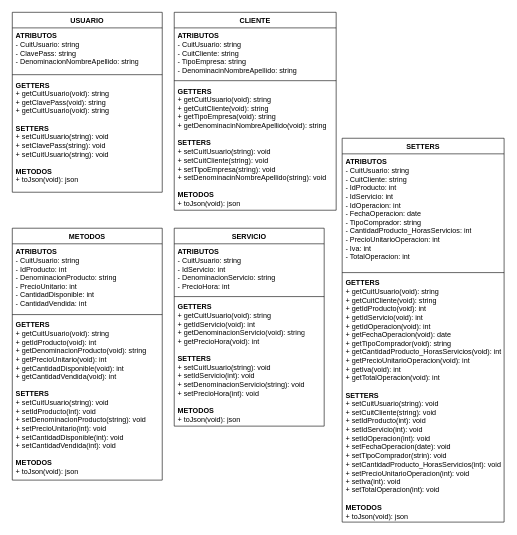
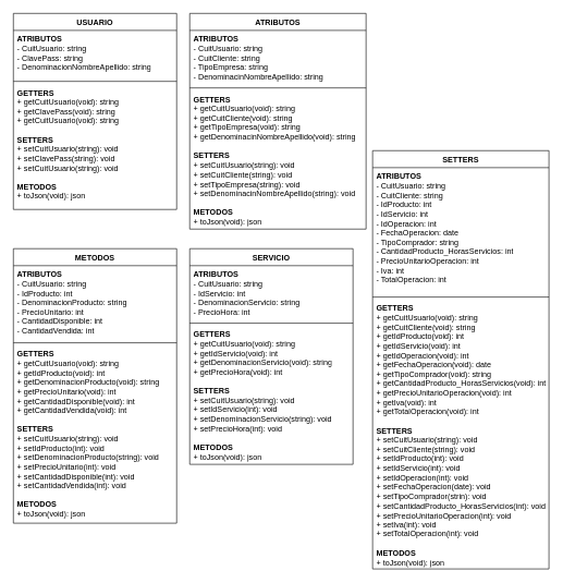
  <mxCell id="0" />
  <mxCell id="1" parent="0" />
  <mxCell id="2" value="USUARIO" style="swimlane;fontStyle=1;align=center;verticalAlign=top;childLayout=stackLayout;horizontal=1;startSize=26;horizontalStack=0;resizeParent=1;resizeParentMax=0;resizeLast=0;collapsible=1;marginBottom=0;whiteSpace=wrap;html=1;" vertex="1" parent="1"><mxGeometry y="20" width="250" height="300" as="geometry" x="20" /></mxCell>
  <mxCell id="3" value="&lt;b&gt;ATRIBUTOS&lt;/b&gt;&lt;br&gt;- CuitUsuario: string&amp;nbsp;&lt;br&gt;- ClavePass: string&lt;br&gt;- DenominacionNombreApellido: string" style="text;strokeColor=none;fillColor=none;align=left;verticalAlign=top;spacingLeft=4;spacingRight=4;overflow=hidden;rotatable=0;points=[[0,0.5],[1,0.5]];portConstraint=eastwest;whiteSpace=wrap;html=1;" vertex="1" parent="2"><mxGeometry y="26" width="250" height="74" as="geometry" /></mxCell>
  <mxCell id="4" value="" style="line;strokeWidth=1;fillColor=none;align=left;verticalAlign=middle;spacingTop=-1;spacingLeft=3;spacingRight=3;rotatable=0;labelPosition=right;points=[];portConstraint=eastwest;strokeColor=inherit;" vertex="1" parent="2"><mxGeometry y="100" width="250" height="8" as="geometry" /></mxCell>
  <mxCell id="5" value="&lt;b&gt;GETTERS&lt;/b&gt;&lt;br&gt;+ getCuitUsuario(void): string&lt;br&gt;+ getClavePass(void): string&lt;br style=&quot;border-color: var(--border-color);&quot;&gt;+ getCuitUsuario(void): string&lt;br&gt;&lt;br&gt;&lt;b&gt;SETTERS&lt;/b&gt;&lt;br&gt;+ setCuitUsuario(string): void&lt;br style=&quot;border-color: var(--border-color);&quot;&gt;+ setClavePass(string): void&lt;br style=&quot;border-color: var(--border-color);&quot;&gt;+ setCuitUsuario(string): void&lt;br&gt;&lt;br&gt;&lt;b&gt;METODOS&lt;/b&gt;&lt;br&gt;+ toJson(void): json" style="text;strokeColor=none;fillColor=none;align=left;verticalAlign=top;spacingLeft=4;spacingRight=4;overflow=hidden;rotatable=0;points=[[0,0.5],[1,0.5]];portConstraint=eastwest;whiteSpace=wrap;html=1;" vertex="1" parent="2"><mxGeometry y="108" width="250" height="192" as="geometry" /></mxCell>
- <mxCell id="6" value="CLIENTE" style="swimlane;fontStyle=1;align=center;verticalAlign=top;childLayout=stackLayout;horizontal=1;startSize=26;horizontalStack=0;resizeParent=1;resizeParentMax=0;resizeLast=0;collapsible=1;marginBottom=0;whiteSpace=wrap;html=1;" vertex="1" parent="1"><mxGeometry x="290" y="20" width="270" height="330" as="geometry" /></mxCell>
+ <mxCell id="6" value="ATRIBUTOS" style="swimlane;fontStyle=1;align=center;verticalAlign=top;childLayout=stackLayout;horizontal=1;startSize=26;horizontalStack=0;resizeParent=1;resizeParentMax=0;resizeLast=0;collapsible=1;marginBottom=0;whiteSpace=wrap;html=1;" vertex="1" parent="1"><mxGeometry x="290" y="20" width="270" height="330" as="geometry" /></mxCell>
  <mxCell id="7" value="&lt;b&gt;ATRIBUTOS&lt;/b&gt;&lt;br&gt;- CuitUsuario: string&lt;br&gt;- CuitCliente: string&lt;br&gt;- TipoEmpresa: string&lt;br&gt;- DenominacinNombreApellido: string" style="text;strokeColor=none;fillColor=none;align=left;verticalAlign=top;spacingLeft=4;spacingRight=4;overflow=hidden;rotatable=0;points=[[0,0.5],[1,0.5]];portConstraint=eastwest;whiteSpace=wrap;html=1;" vertex="1" parent="6"><mxGeometry y="26" width="270" height="84" as="geometry" /></mxCell>
  <mxCell id="8" value="" style="line;strokeWidth=1;fillColor=none;align=left;verticalAlign=middle;spacingTop=-1;spacingLeft=3;spacingRight=3;rotatable=0;labelPosition=right;points=[];portConstraint=eastwest;strokeColor=inherit;" vertex="1" parent="6"><mxGeometry y="110" width="270" height="8" as="geometry" /></mxCell>
  <mxCell id="9" value="&lt;b&gt;GETTERS&lt;/b&gt;&lt;br&gt;+ getCuitUsuario(void): string&lt;br style=&quot;border-color: var(--border-color);&quot;&gt;+ getCuitCliente(void): string&lt;br style=&quot;border-color: var(--border-color);&quot;&gt;+ getTipoEmpresa(void): string&lt;br style=&quot;border-color: var(--border-color);&quot;&gt;+ getDenominacinNombreApellido(void): string&lt;br&gt;&lt;br&gt;&lt;b&gt;SETTERS&lt;/b&gt;&lt;br&gt;+ setCuitUsuario(string): void&lt;br style=&quot;border-color: var(--border-color);&quot;&gt;+ setCuitCliente(string): void&lt;br style=&quot;border-color: var(--border-color);&quot;&gt;+ setTipoEmpresa(string): void&lt;br style=&quot;border-color: var(--border-color);&quot;&gt;+ setDenominacinNombreApellido(string): void&lt;br&gt;&lt;br&gt;&lt;b&gt;METODOS&lt;br&gt;&lt;/b&gt;+ toJson(void): json&lt;b&gt;&lt;br&gt;&lt;/b&gt;" style="text;strokeColor=none;fillColor=none;align=left;verticalAlign=top;spacingLeft=4;spacingRight=4;overflow=hidden;rotatable=0;points=[[0,0.5],[1,0.5]];portConstraint=eastwest;whiteSpace=wrap;html=1;" vertex="1" parent="6"><mxGeometry y="118" width="270" height="212" as="geometry" /></mxCell>
  <mxCell id="10" value="METODOS" style="swimlane;fontStyle=1;align=center;verticalAlign=top;childLayout=stackLayout;horizontal=1;startSize=26;horizontalStack=0;resizeParent=1;resizeParentMax=0;resizeLast=0;collapsible=1;marginBottom=0;whiteSpace=wrap;html=1;" vertex="1" parent="1"><mxGeometry y="380" width="250" height="420" as="geometry" x="20" /></mxCell>
  <mxCell id="11" value="&lt;b&gt;ATRIBUTOS&lt;/b&gt;&lt;br&gt;- CuitUsuario: string&amp;nbsp;&lt;br&gt;- IdProducto: int&lt;br&gt;- DenominacionProducto: string&lt;br&gt;- PrecioUnitario: int&lt;br&gt;- CantidadDisponible: int&lt;br&gt;- CantidadVendida: int" style="text;strokeColor=none;fillColor=none;align=left;verticalAlign=top;spacingLeft=4;spacingRight=4;overflow=hidden;rotatable=0;points=[[0,0.5],[1,0.5]];portConstraint=eastwest;whiteSpace=wrap;html=1;" vertex="1" parent="10"><mxGeometry y="26" width="250" height="114" as="geometry" /></mxCell>
  <mxCell id="12" value="" style="line;strokeWidth=1;fillColor=none;align=left;verticalAlign=middle;spacingTop=-1;spacingLeft=3;spacingRight=3;rotatable=0;labelPosition=right;points=[];portConstraint=eastwest;strokeColor=inherit;" vertex="1" parent="10"><mxGeometry y="140" width="250" height="8" as="geometry" /></mxCell>
  <mxCell id="13" value="&lt;b&gt;GETTERS&lt;/b&gt;&lt;br&gt;+ getCuitUsuario(void): string&amp;nbsp;&lt;br style=&quot;border-color: var(--border-color);&quot;&gt;+ getIdProducto(void): int&lt;br style=&quot;border-color: var(--border-color);&quot;&gt;+ getDenominacionProducto(void): string&lt;br style=&quot;border-color: var(--border-color);&quot;&gt;+ getPrecioUnitario(void): int&lt;br style=&quot;border-color: var(--border-color);&quot;&gt;+ getCantidadDisponible(void): int&lt;br style=&quot;border-color: var(--border-color);&quot;&gt;+ getCantidadVendida(void): int&lt;br&gt;&lt;br&gt;&lt;b&gt;SETTERS&lt;/b&gt;&lt;br&gt;+ setCuitUsuario(string): void&lt;br style=&quot;border-color: var(--border-color);&quot;&gt;+ setIdProducto(int): void&lt;br style=&quot;border-color: var(--border-color);&quot;&gt;+ setDenominacionProducto(string): void&lt;br style=&quot;border-color: var(--border-color);&quot;&gt;+ setPrecioUnitario(int): void&lt;br style=&quot;border-color: var(--border-color);&quot;&gt;+ setCantidadDisponible(int): void&lt;br style=&quot;border-color: var(--border-color);&quot;&gt;+ setCantidadVendida(int): void&lt;br style=&quot;border-color: var(--border-color);&quot;&gt;&lt;br&gt;&lt;b&gt;METODOS&lt;br&gt;&lt;/b&gt;+ toJson(void): json&lt;b&gt;&lt;br&gt;&lt;/b&gt;" style="text;strokeColor=none;fillColor=none;align=left;verticalAlign=top;spacingLeft=4;spacingRight=4;overflow=hidden;rotatable=0;points=[[0,0.5],[1,0.5]];portConstraint=eastwest;whiteSpace=wrap;html=1;" vertex="1" parent="10"><mxGeometry y="148" width="250" height="272" as="geometry" /></mxCell>
  <mxCell id="14" value="SERVICIO" style="swimlane;fontStyle=1;align=center;verticalAlign=top;childLayout=stackLayout;horizontal=1;startSize=26;horizontalStack=0;resizeParent=1;resizeParentMax=0;resizeLast=0;collapsible=1;marginBottom=0;whiteSpace=wrap;html=1;" vertex="1" parent="1"><mxGeometry x="290" y="380" width="250" height="330" as="geometry" /></mxCell>
  <mxCell id="15" value="&lt;b&gt;ATRIBUTOS&lt;/b&gt;&lt;br&gt;- CuitUsuario: string&amp;nbsp;&lt;br&gt;- IdServicio: int&lt;br&gt;- DenominacionServicio: string&lt;br&gt;- PrecioHora: int&lt;br&gt;" style="text;strokeColor=none;fillColor=none;align=left;verticalAlign=top;spacingLeft=4;spacingRight=4;overflow=hidden;rotatable=0;points=[[0,0.5],[1,0.5]];portConstraint=eastwest;whiteSpace=wrap;html=1;" vertex="1" parent="14"><mxGeometry y="26" width="250" height="84" as="geometry" /></mxCell>
  <mxCell id="16" value="" style="line;strokeWidth=1;fillColor=none;align=left;verticalAlign=middle;spacingTop=-1;spacingLeft=3;spacingRight=3;rotatable=0;labelPosition=right;points=[];portConstraint=eastwest;strokeColor=inherit;" vertex="1" parent="14"><mxGeometry y="110" width="250" height="8" as="geometry" /></mxCell>
  <mxCell id="17" value="&lt;b&gt;GETTERS&lt;/b&gt;&lt;br&gt;+ getCuitUsuario(void): string&amp;nbsp;&lt;br style=&quot;border-color: var(--border-color);&quot;&gt;+ getIdServicio(void): int&lt;br style=&quot;border-color: var(--border-color);&quot;&gt;+ getDenominacionServicio(void): string&lt;br style=&quot;border-color: var(--border-color);&quot;&gt;+ getPrecioHora(void): int&lt;br&gt;&lt;br&gt;&lt;b&gt;SETTERS&lt;/b&gt;&lt;br&gt;+ setCuitUsuario(string): void&lt;br style=&quot;border-color: var(--border-color);&quot;&gt;+ setIdServicio(int): void&lt;br style=&quot;border-color: var(--border-color);&quot;&gt;+ setDenominacionServicio(string): void&lt;br style=&quot;border-color: var(--border-color);&quot;&gt;+ setPrecioHora(int): void&lt;br&gt;&lt;br&gt;&lt;b&gt;METODOS&lt;br&gt;&lt;/b&gt;+ toJson(void): json&lt;b&gt;&lt;br&gt;&lt;/b&gt;" style="text;strokeColor=none;fillColor=none;align=left;verticalAlign=top;spacingLeft=4;spacingRight=4;overflow=hidden;rotatable=0;points=[[0,0.5],[1,0.5]];portConstraint=eastwest;whiteSpace=wrap;html=1;" vertex="1" parent="14"><mxGeometry y="118" width="250" height="212" as="geometry" /></mxCell>
  <mxCell id="18" value="SETTERS" style="swimlane;fontStyle=1;align=center;verticalAlign=top;childLayout=stackLayout;horizontal=1;startSize=26;horizontalStack=0;resizeParent=1;resizeParentMax=0;resizeLast=0;collapsible=1;marginBottom=0;whiteSpace=wrap;html=1;" vertex="1" parent="1"><mxGeometry x="570" y="230" width="270" height="640" as="geometry" /></mxCell>
  <mxCell id="19" value="&lt;b&gt;ATRIBUTOS&lt;/b&gt;&lt;br&gt;- CuitUsuario: string&amp;nbsp;&lt;br&gt;- CuitCliente: string&amp;nbsp;&lt;br&gt;- IdProducto: int&lt;br&gt;- IdServicio: int&lt;br&gt;- IdOperacion: int&lt;br&gt;- FechaOperacion: date&lt;br&gt;- TipoComprador: string&lt;br&gt;- CantidadProducto_HorasServicios: int&lt;br&gt;- PrecioUnitarioOperacion: int&lt;br&gt;- Iva: int&lt;br&gt;- TotalOperacion: int" style="text;strokeColor=none;fillColor=none;align=left;verticalAlign=top;spacingLeft=4;spacingRight=4;overflow=hidden;rotatable=0;points=[[0,0.5],[1,0.5]];portConstraint=eastwest;whiteSpace=wrap;html=1;" vertex="1" parent="18"><mxGeometry y="26" width="270" height="194" as="geometry" /></mxCell>
  <mxCell id="20" value="" style="line;strokeWidth=1;fillColor=none;align=left;verticalAlign=middle;spacingTop=-1;spacingLeft=3;spacingRight=3;rotatable=0;labelPosition=right;points=[];portConstraint=eastwest;strokeColor=inherit;" vertex="1" parent="18"><mxGeometry y="220" width="270" height="8" as="geometry" /></mxCell>
  <mxCell id="21" value="&lt;b&gt;GETTERS&lt;/b&gt;&lt;br&gt;+ getCuitUsuario(void): string&amp;nbsp;&lt;br style=&quot;border-color: var(--border-color);&quot;&gt;+ getCuitCliente(void): string&amp;nbsp;&lt;br style=&quot;border-color: var(--border-color);&quot;&gt;+ getIdProducto(void): int&lt;br style=&quot;border-color: var(--border-color);&quot;&gt;+ getIdServicio(void): int&lt;br style=&quot;border-color: var(--border-color);&quot;&gt;+ getIdOperacion(void): int&lt;br style=&quot;border-color: var(--border-color);&quot;&gt;+ getFechaOperacion(void): date&lt;br style=&quot;border-color: var(--border-color);&quot;&gt;+ getTipoComprador(void): string&lt;br style=&quot;border-color: var(--border-color);&quot;&gt;+ getCantidadProducto_HorasServicios(void): int&lt;br style=&quot;border-color: var(--border-color);&quot;&gt;+ getPrecioUnitarioOperacion(void): int&lt;br style=&quot;border-color: var(--border-color);&quot;&gt;+ getIva(void): int&lt;br style=&quot;border-color: var(--border-color);&quot;&gt;+ getTotalOperacion(void): int&lt;br&gt;&lt;br&gt;&lt;b&gt;SETTERS&lt;/b&gt;&lt;br&gt;+ setCuitUsuario(string): void&lt;br style=&quot;border-color: var(--border-color);&quot;&gt;+ setCuitCliente(string): void&lt;br style=&quot;border-color: var(--border-color);&quot;&gt;+ setIdProducto(int): void&lt;br style=&quot;border-color: var(--border-color);&quot;&gt;+ setIdServicio(int): void&lt;br style=&quot;border-color: var(--border-color);&quot;&gt;+ setIdOperacion(int): void&lt;br style=&quot;border-color: var(--border-color);&quot;&gt;+ setFechaOperacion(date): void&lt;br style=&quot;border-color: var(--border-color);&quot;&gt;+ setTipoComprador(strin): void&lt;br style=&quot;border-color: var(--border-color);&quot;&gt;+ setCantidadProducto_HorasServicios(int): void&lt;br style=&quot;border-color: var(--border-color);&quot;&gt;+ setPrecioUnitarioOperacion(int): void&lt;br style=&quot;border-color: var(--border-color);&quot;&gt;+ setIva(int): void&lt;br style=&quot;border-color: var(--border-color);&quot;&gt;+ setTotalOperacion(int): void&lt;br style=&quot;border-color: var(--border-color);&quot;&gt;&lt;br&gt;&lt;b&gt;METODOS&lt;br&gt;&lt;/b&gt;+ toJson(void): json&lt;b&gt;&lt;br&gt;&lt;/b&gt;" style="text;strokeColor=none;fillColor=none;align=left;verticalAlign=top;spacingLeft=4;spacingRight=4;overflow=hidden;rotatable=0;points=[[0,0.5],[1,0.5]];portConstraint=eastwest;whiteSpace=wrap;html=1;" vertex="1" parent="18"><mxGeometry y="228" width="270" height="412" as="geometry" /></mxCell>
